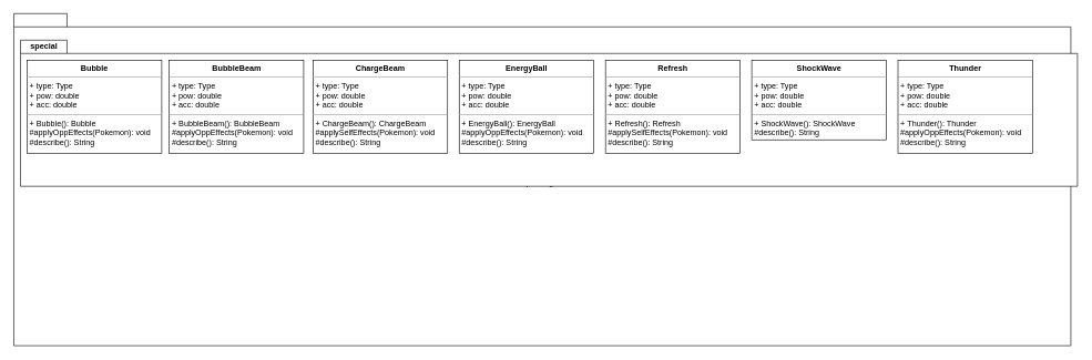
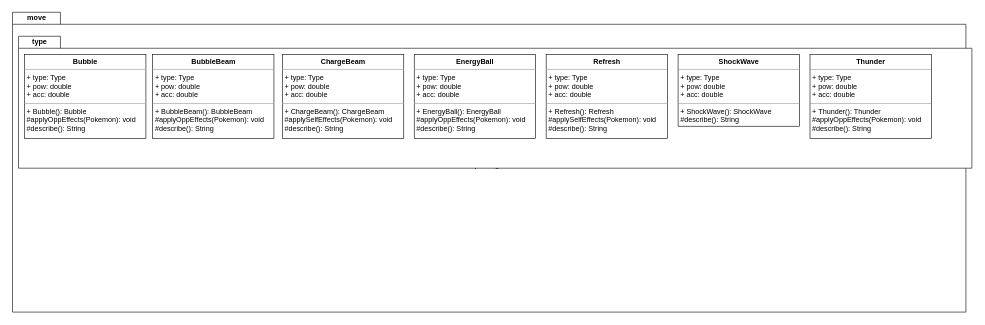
  <mxCell id="0" />
  <mxCell id="1" parent="0" />
  <mxCell id="2" value="package" style="shape=folder;fontStyle=1;spacingTop=10;tabWidth=80;tabHeight=20;tabPosition=left;html=1;whiteSpace=wrap;movable=1;resizable=1;rotatable=1;deletable=1;editable=1;locked=0;connectable=1;" vertex="1" parent="1"><mxGeometry x="20" y="20" width="1590" height="500" as="geometry" /></mxCell>
  <mxCell id="3" value="package" style="shape=folder;fontStyle=1;spacingTop=10;tabWidth=70;tabHeight=20;tabPosition=left;html=1;whiteSpace=wrap;movable=1;resizable=1;rotatable=1;deletable=1;editable=1;locked=0;connectable=1;" vertex="1" parent="1"><mxGeometry x="30" y="60" width="1590" height="220" as="geometry" /></mxCell>
- <mxCell id="5" value="special" style="text;align=center;fontStyle=1;verticalAlign=middle;spacingLeft=3;spacingRight=3;strokeColor=none;rotatable=0;points=[[0,0.5],[1,0.5]];portConstraint=eastwest;html=1;" vertex="1" parent="1"><mxGeometry x="30" y="60" width="70" height="20" as="geometry" /></mxCell>
+ <mxCell id="4" value="move" style="text;align=center;fontStyle=1;verticalAlign=middle;spacingLeft=3;spacingRight=3;strokeColor=none;rotatable=0;points=[[0,0.5],[1,0.5]];portConstraint=eastwest;html=1;" vertex="1" parent="1"><mxGeometry x="20" y="20" width="80" height="20" as="geometry" /></mxCell>
+ <mxCell id="5" value="type" style="text;align=center;fontStyle=1;verticalAlign=middle;spacingLeft=3;spacingRight=3;strokeColor=none;rotatable=0;points=[[0,0.5],[1,0.5]];portConstraint=eastwest;html=1;" vertex="1" parent="1"><mxGeometry x="30" y="60" width="70" height="20" as="geometry" /></mxCell>
  <mxCell id="6" value="&lt;p style=&quot;margin:0px;margin-top:4px;text-align:center;&quot;&gt;&lt;b&gt;Bubble&lt;/b&gt;&lt;/p&gt;&lt;hr size=&quot;1&quot;&gt;&lt;p style=&quot;border-color: var(--border-color); margin: 0px 0px 0px 4px;&quot;&gt;+ type: Type&lt;/p&gt;&lt;p style=&quot;border-color: var(--border-color); margin: 0px 0px 0px 4px;&quot;&gt;+ pow: double&lt;/p&gt;&lt;p style=&quot;border-color: var(--border-color); margin: 0px 0px 0px 4px;&quot;&gt;+ acc: double&lt;/p&gt;&lt;hr size=&quot;1&quot;&gt;&lt;p style=&quot;margin:0px;margin-left:4px;&quot;&gt;+ Bubble(): Bubble&lt;/p&gt;&lt;p style=&quot;margin:0px;margin-left:4px;&quot;&gt;#applyOppEffects(Pokemon): void&lt;/p&gt;&lt;p style=&quot;margin:0px;margin-left:4px;&quot;&gt;#describe(): String&lt;/p&gt;" style="verticalAlign=top;align=left;overflow=fill;fontSize=12;fontFamily=Helvetica;html=1;whiteSpace=wrap;" vertex="1" parent="1"><mxGeometry x="40" y="90.5" width="202.5" height="140" as="geometry" /></mxCell>
  <mxCell id="7" value="&lt;p style=&quot;margin:0px;margin-top:4px;text-align:center;&quot;&gt;&lt;b&gt;BubbleBeam&lt;/b&gt;&lt;/p&gt;&lt;hr size=&quot;1&quot;&gt;&lt;p style=&quot;border-color: var(--border-color); margin: 0px 0px 0px 4px;&quot;&gt;+ type: Type&lt;/p&gt;&lt;p style=&quot;border-color: var(--border-color); margin: 0px 0px 0px 4px;&quot;&gt;+ pow: double&lt;/p&gt;&lt;p style=&quot;border-color: var(--border-color); margin: 0px 0px 0px 4px;&quot;&gt;+ acc: double&lt;/p&gt;&lt;hr size=&quot;1&quot;&gt;&lt;p style=&quot;margin:0px;margin-left:4px;&quot;&gt;+ BubbleBeam(): BubbleBeam&lt;/p&gt;&lt;p style=&quot;margin:0px;margin-left:4px;&quot;&gt;#applyOppEffects(Pokemon): void&lt;/p&gt;&lt;p style=&quot;margin:0px;margin-left:4px;&quot;&gt;#describe(): String&lt;/p&gt;" style="verticalAlign=top;align=left;overflow=fill;fontSize=12;fontFamily=Helvetica;html=1;whiteSpace=wrap;" vertex="1" parent="1"><mxGeometry x="253.5" y="90.5" width="202.5" height="140" as="geometry" /></mxCell>
  <mxCell id="8" value="&lt;p style=&quot;margin:0px;margin-top:4px;text-align:center;&quot;&gt;&lt;b&gt;ChargeBeam&lt;/b&gt;&lt;/p&gt;&lt;hr size=&quot;1&quot;&gt;&lt;p style=&quot;border-color: var(--border-color); margin: 0px 0px 0px 4px;&quot;&gt;+ type: Type&lt;/p&gt;&lt;p style=&quot;border-color: var(--border-color); margin: 0px 0px 0px 4px;&quot;&gt;+ pow: double&lt;/p&gt;&lt;p style=&quot;border-color: var(--border-color); margin: 0px 0px 0px 4px;&quot;&gt;+ acc: double&lt;/p&gt;&lt;hr size=&quot;1&quot;&gt;&lt;p style=&quot;margin:0px;margin-left:4px;&quot;&gt;+&amp;nbsp;ChargeBeam():&amp;nbsp;&lt;span style=&quot;border-color: var(--border-color); text-align: center;&quot;&gt;Charge&lt;/span&gt;Beam&lt;/p&gt;&lt;p style=&quot;margin:0px;margin-left:4px;&quot;&gt;#applySelfEffects(Pokemon): void&lt;/p&gt;&lt;p style=&quot;margin:0px;margin-left:4px;&quot;&gt;#describe(): String&lt;/p&gt;" style="verticalAlign=top;align=left;overflow=fill;fontSize=12;fontFamily=Helvetica;html=1;whiteSpace=wrap;" vertex="1" parent="1"><mxGeometry x="470" y="90.5" width="202.5" height="140" as="geometry" /></mxCell>
  <mxCell id="9" value="&lt;p style=&quot;margin:0px;margin-top:4px;text-align:center;&quot;&gt;&lt;b&gt;EnergyBall&lt;/b&gt;&lt;/p&gt;&lt;hr size=&quot;1&quot;&gt;&lt;p style=&quot;border-color: var(--border-color); margin: 0px 0px 0px 4px;&quot;&gt;+ type: Type&lt;/p&gt;&lt;p style=&quot;border-color: var(--border-color); margin: 0px 0px 0px 4px;&quot;&gt;+ pow: double&lt;/p&gt;&lt;p style=&quot;border-color: var(--border-color); margin: 0px 0px 0px 4px;&quot;&gt;+ acc: double&lt;/p&gt;&lt;hr size=&quot;1&quot;&gt;&lt;p style=&quot;margin: 0px 0px 0px 4px;&quot;&gt;+&amp;nbsp;EnergyBall(): EnergyBall&lt;/p&gt;&lt;p style=&quot;margin:0px;margin-left:4px;&quot;&gt;#applyOppEffects(Pokemon): void&lt;/p&gt;&lt;p style=&quot;margin:0px;margin-left:4px;&quot;&gt;#describe(): String&lt;/p&gt;" style="verticalAlign=top;align=left;overflow=fill;fontSize=12;fontFamily=Helvetica;html=1;whiteSpace=wrap;" vertex="1" parent="1"><mxGeometry x="690" y="90.5" width="202.5" height="140" as="geometry" /></mxCell>
  <mxCell id="10" value="&lt;p style=&quot;margin:0px;margin-top:4px;text-align:center;&quot;&gt;&lt;b&gt;Refresh&lt;/b&gt;&lt;/p&gt;&lt;hr size=&quot;1&quot;&gt;&lt;p style=&quot;border-color: var(--border-color); margin: 0px 0px 0px 4px;&quot;&gt;+ type: Type&lt;/p&gt;&lt;p style=&quot;border-color: var(--border-color); margin: 0px 0px 0px 4px;&quot;&gt;+ pow: double&lt;/p&gt;&lt;p style=&quot;border-color: var(--border-color); margin: 0px 0px 0px 4px;&quot;&gt;+ acc: double&lt;/p&gt;&lt;hr size=&quot;1&quot;&gt;&lt;p style=&quot;margin: 0px 0px 0px 4px;&quot;&gt;+&amp;nbsp;Refresh(): Refresh&lt;/p&gt;&lt;p style=&quot;margin:0px;margin-left:4px;&quot;&gt;#applySelfEffects(Pokemon): void&lt;/p&gt;&lt;p style=&quot;margin:0px;margin-left:4px;&quot;&gt;#describe(): String&lt;/p&gt;" style="verticalAlign=top;align=left;overflow=fill;fontSize=12;fontFamily=Helvetica;html=1;whiteSpace=wrap;" vertex="1" parent="1"><mxGeometry x="910" y="90.5" width="202.5" height="140" as="geometry" /></mxCell>
  <mxCell id="11" value="&lt;p style=&quot;margin:0px;margin-top:4px;text-align:center;&quot;&gt;&lt;b&gt;ShockWave&lt;/b&gt;&lt;/p&gt;&lt;hr size=&quot;1&quot;&gt;&lt;p style=&quot;border-color: var(--border-color); margin: 0px 0px 0px 4px;&quot;&gt;+ type: Type&lt;/p&gt;&lt;p style=&quot;border-color: var(--border-color); margin: 0px 0px 0px 4px;&quot;&gt;+ pow: double&lt;/p&gt;&lt;p style=&quot;border-color: var(--border-color); margin: 0px 0px 0px 4px;&quot;&gt;+ acc: double&lt;/p&gt;&lt;hr size=&quot;1&quot;&gt;&lt;p style=&quot;margin: 0px 0px 0px 4px;&quot;&gt;+&amp;nbsp;ShockWave(): ShockWave&lt;/p&gt;&lt;p style=&quot;margin:0px;margin-left:4px;&quot;&gt;#describe(): String&lt;/p&gt;" style="verticalAlign=top;align=left;overflow=fill;fontSize=12;fontFamily=Helvetica;html=1;whiteSpace=wrap;" vertex="1" parent="1"><mxGeometry x="1130" y="90.5" width="202.5" height="119.5" as="geometry" /></mxCell>
  <mxCell id="12" value="&lt;p style=&quot;margin:0px;margin-top:4px;text-align:center;&quot;&gt;&lt;b&gt;Thunder&lt;/b&gt;&lt;/p&gt;&lt;hr size=&quot;1&quot;&gt;&lt;p style=&quot;border-color: var(--border-color); margin: 0px 0px 0px 4px;&quot;&gt;+ type: Type&lt;/p&gt;&lt;p style=&quot;border-color: var(--border-color); margin: 0px 0px 0px 4px;&quot;&gt;+ pow: double&lt;/p&gt;&lt;p style=&quot;border-color: var(--border-color); margin: 0px 0px 0px 4px;&quot;&gt;+ acc: double&lt;/p&gt;&lt;hr size=&quot;1&quot;&gt;&lt;p style=&quot;margin: 0px 0px 0px 4px;&quot;&gt;+&amp;nbsp;Thunder(): Thunder&lt;/p&gt;&lt;p style=&quot;margin:0px;margin-left:4px;&quot;&gt;#applyOppEffects(Pokemon): void&lt;/p&gt;&lt;p style=&quot;margin:0px;margin-left:4px;&quot;&gt;#describe(): String&lt;/p&gt;" style="verticalAlign=top;align=left;overflow=fill;fontSize=12;fontFamily=Helvetica;html=1;whiteSpace=wrap;" vertex="1" parent="1"><mxGeometry x="1350" y="90.5" width="202.5" height="140" as="geometry" /></mxCell>
